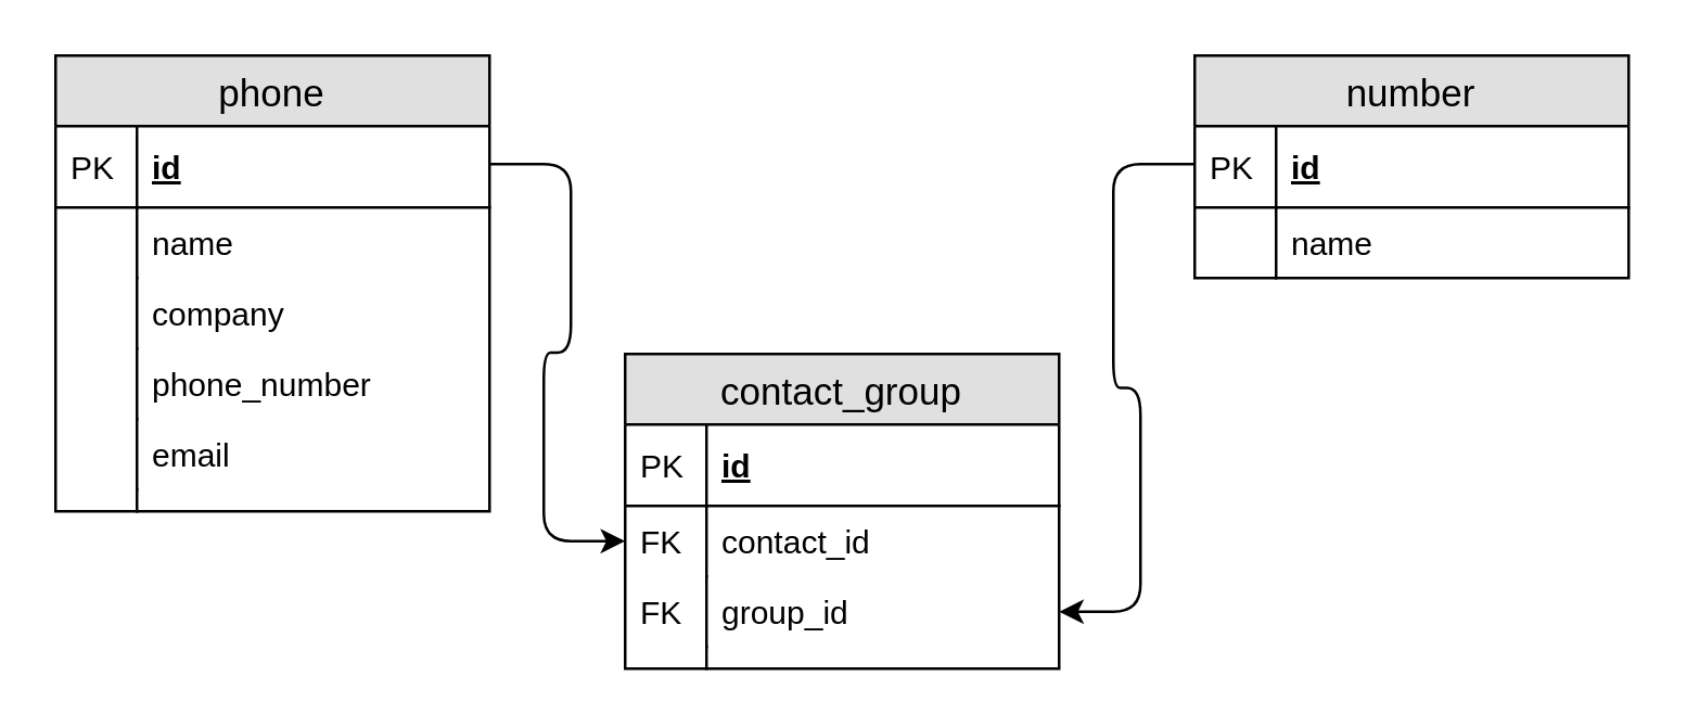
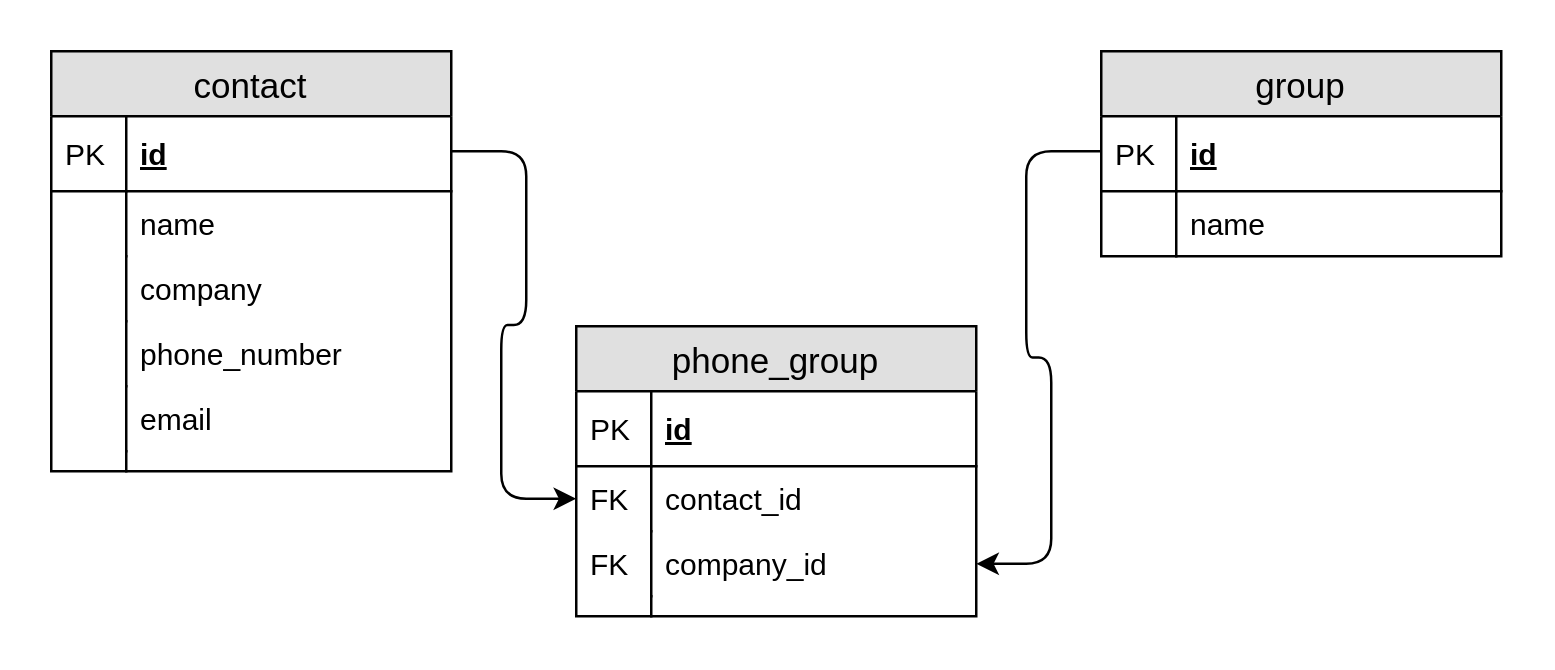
  <mxCell id="0" />
  <mxCell id="1" parent="0" />
- <mxCell id="2" value="number" style="swimlane;fontStyle=0;childLayout=stackLayout;horizontal=1;startSize=26;fillColor=#e0e0e0;horizontalStack=0;resizeParent=1;resizeParentMax=0;resizeLast=0;collapsible=1;marginBottom=0;swimlaneFillColor=#ffffff;align=center;fontSize=14;" vertex="1" parent="1"><mxGeometry x="440" y="20" width="160" height="82" as="geometry"><mxRectangle x="80" y="90" width="90" height="26" as="alternateBounds" /></mxGeometry></mxCell>
+ <mxCell id="2" value="group" style="swimlane;fontStyle=0;childLayout=stackLayout;horizontal=1;startSize=26;fillColor=#e0e0e0;horizontalStack=0;resizeParent=1;resizeParentMax=0;resizeLast=0;collapsible=1;marginBottom=0;swimlaneFillColor=#ffffff;align=center;fontSize=14;" vertex="1" parent="1"><mxGeometry x="440" y="20" width="160" height="82" as="geometry"><mxRectangle x="80" y="90" width="90" height="26" as="alternateBounds" /></mxGeometry></mxCell>
  <mxCell id="3" value="id" style="shape=partialRectangle;top=0;left=0;right=0;bottom=1;align=left;verticalAlign=middle;fillColor=none;spacingLeft=34;spacingRight=4;overflow=hidden;rotatable=0;points=[[0,0.5],[1,0.5]];portConstraint=eastwest;dropTarget=0;fontStyle=5;fontSize=12;" vertex="1" parent="2"><mxGeometry y="26" width="160" height="30" as="geometry" /></mxCell>
  <mxCell id="4" value="PK" style="shape=partialRectangle;top=0;left=0;bottom=0;fillColor=none;align=left;verticalAlign=middle;spacingLeft=4;spacingRight=4;overflow=hidden;rotatable=0;points=[];portConstraint=eastwest;part=1;fontSize=12;" vertex="1" connectable="0" parent="3"><mxGeometry width="30" height="30" as="geometry" /></mxCell>
  <mxCell id="5" value="name" style="shape=partialRectangle;top=0;left=0;right=0;bottom=0;align=left;verticalAlign=top;fillColor=none;spacingLeft=34;spacingRight=4;overflow=hidden;rotatable=0;points=[[0,0.5],[1,0.5]];portConstraint=eastwest;dropTarget=0;fontSize=12;" vertex="1" parent="2"><mxGeometry y="56" width="160" height="26" as="geometry" /></mxCell>
  <mxCell id="6" value="" style="shape=partialRectangle;top=0;left=0;bottom=0;fillColor=none;align=left;verticalAlign=top;spacingLeft=4;spacingRight=4;overflow=hidden;rotatable=0;points=[];portConstraint=eastwest;part=1;fontSize=12;" vertex="1" connectable="0" parent="5"><mxGeometry width="30" height="26" as="geometry" /></mxCell>
- <mxCell id="7" value="contact_group" style="swimlane;fontStyle=0;childLayout=stackLayout;horizontal=1;startSize=26;fillColor=#e0e0e0;horizontalStack=0;resizeParent=1;resizeParentMax=0;resizeLast=0;collapsible=1;marginBottom=0;swimlaneFillColor=#ffffff;align=center;fontSize=14;" vertex="1" parent="1"><mxGeometry x="230" y="130" width="160" height="116" as="geometry"><mxRectangle x="80" y="90" width="90" height="26" as="alternateBounds" /></mxGeometry></mxCell>
+ <mxCell id="7" value="phone_group" style="swimlane;fontStyle=0;childLayout=stackLayout;horizontal=1;startSize=26;fillColor=#e0e0e0;horizontalStack=0;resizeParent=1;resizeParentMax=0;resizeLast=0;collapsible=1;marginBottom=0;swimlaneFillColor=#ffffff;align=center;fontSize=14;" vertex="1" parent="1"><mxGeometry x="230" y="130" width="160" height="116" as="geometry"><mxRectangle x="80" y="90" width="90" height="26" as="alternateBounds" /></mxGeometry></mxCell>
  <mxCell id="8" value="id" style="shape=partialRectangle;top=0;left=0;right=0;bottom=1;align=left;verticalAlign=middle;fillColor=none;spacingLeft=34;spacingRight=4;overflow=hidden;rotatable=0;points=[[0,0.5],[1,0.5]];portConstraint=eastwest;dropTarget=0;fontStyle=5;fontSize=12;" vertex="1" parent="7"><mxGeometry y="26" width="160" height="30" as="geometry" /></mxCell>
  <mxCell id="9" value="PK" style="shape=partialRectangle;top=0;left=0;bottom=0;fillColor=none;align=left;verticalAlign=middle;spacingLeft=4;spacingRight=4;overflow=hidden;rotatable=0;points=[];portConstraint=eastwest;part=1;fontSize=12;" vertex="1" connectable="0" parent="8"><mxGeometry width="30" height="30" as="geometry" /></mxCell>
  <mxCell id="10" value="contact_id" style="shape=partialRectangle;top=0;left=0;right=0;bottom=0;align=left;verticalAlign=top;fillColor=none;spacingLeft=34;spacingRight=4;overflow=hidden;rotatable=0;points=[[0,0.5],[1,0.5]];portConstraint=eastwest;dropTarget=0;fontSize=12;" vertex="1" parent="7"><mxGeometry y="56" width="160" height="26" as="geometry" /></mxCell>
  <mxCell id="11" value="FK" style="shape=partialRectangle;top=0;left=0;bottom=0;fillColor=none;align=left;verticalAlign=top;spacingLeft=4;spacingRight=4;overflow=hidden;rotatable=0;points=[];portConstraint=eastwest;part=1;fontSize=12;" vertex="1" connectable="0" parent="10"><mxGeometry width="30" height="26" as="geometry" /></mxCell>
- <mxCell id="12" value="group_id" style="shape=partialRectangle;top=0;left=0;right=0;bottom=0;align=left;verticalAlign=top;fillColor=none;spacingLeft=34;spacingRight=4;overflow=hidden;rotatable=0;points=[[0,0.5],[1,0.5]];portConstraint=eastwest;dropTarget=0;fontSize=12;" vertex="1" parent="7"><mxGeometry y="82" width="160" height="26" as="geometry" /></mxCell>
+ <mxCell id="12" value="company_id" style="shape=partialRectangle;top=0;left=0;right=0;bottom=0;align=left;verticalAlign=top;fillColor=none;spacingLeft=34;spacingRight=4;overflow=hidden;rotatable=0;points=[[0,0.5],[1,0.5]];portConstraint=eastwest;dropTarget=0;fontSize=12;" vertex="1" parent="7"><mxGeometry y="82" width="160" height="26" as="geometry" /></mxCell>
  <mxCell id="13" value="FK" style="shape=partialRectangle;top=0;left=0;bottom=0;fillColor=none;align=left;verticalAlign=top;spacingLeft=4;spacingRight=4;overflow=hidden;rotatable=0;points=[];portConstraint=eastwest;part=1;fontSize=12;" vertex="1" connectable="0" parent="12"><mxGeometry width="30" height="26" as="geometry" /></mxCell>
  <mxCell id="14" value="" style="shape=partialRectangle;top=0;left=0;right=0;bottom=0;align=left;verticalAlign=top;fillColor=none;spacingLeft=34;spacingRight=4;overflow=hidden;rotatable=0;points=[[0,0.5],[1,0.5]];portConstraint=eastwest;dropTarget=0;fontSize=12;" vertex="1" parent="7"><mxGeometry y="108" width="160" height="8" as="geometry" /></mxCell>
  <mxCell id="15" value="" style="shape=partialRectangle;top=0;left=0;bottom=0;fillColor=none;align=left;verticalAlign=top;spacingLeft=4;spacingRight=4;overflow=hidden;rotatable=0;points=[];portConstraint=eastwest;part=1;fontSize=12;" vertex="1" connectable="0" parent="14"><mxGeometry width="30" height="8" as="geometry" /></mxCell>
- <mxCell id="16" value="phone" style="swimlane;fontStyle=0;childLayout=stackLayout;horizontal=1;startSize=26;fillColor=#e0e0e0;horizontalStack=0;resizeParent=1;resizeParentMax=0;resizeLast=0;collapsible=1;marginBottom=0;swimlaneFillColor=#ffffff;align=center;fontSize=14;" vertex="1" parent="1"><mxGeometry x="20" y="20" width="160" height="168" as="geometry"><mxRectangle x="80" y="90" width="90" height="26" as="alternateBounds" /></mxGeometry></mxCell>
+ <mxCell id="16" value="contact" style="swimlane;fontStyle=0;childLayout=stackLayout;horizontal=1;startSize=26;fillColor=#e0e0e0;horizontalStack=0;resizeParent=1;resizeParentMax=0;resizeLast=0;collapsible=1;marginBottom=0;swimlaneFillColor=#ffffff;align=center;fontSize=14;" vertex="1" parent="1"><mxGeometry x="20" y="20" width="160" height="168" as="geometry"><mxRectangle x="80" y="90" width="90" height="26" as="alternateBounds" /></mxGeometry></mxCell>
  <mxCell id="17" value="id" style="shape=partialRectangle;top=0;left=0;right=0;bottom=1;align=left;verticalAlign=middle;fillColor=none;spacingLeft=34;spacingRight=4;overflow=hidden;rotatable=0;points=[[0,0.5],[1,0.5]];portConstraint=eastwest;dropTarget=0;fontStyle=5;fontSize=12;" vertex="1" parent="16"><mxGeometry y="26" width="160" height="30" as="geometry" /></mxCell>
  <mxCell id="18" value="PK" style="shape=partialRectangle;top=0;left=0;bottom=0;fillColor=none;align=left;verticalAlign=middle;spacingLeft=4;spacingRight=4;overflow=hidden;rotatable=0;points=[];portConstraint=eastwest;part=1;fontSize=12;" vertex="1" connectable="0" parent="17"><mxGeometry width="30" height="30" as="geometry" /></mxCell>
  <mxCell id="19" value="name" style="shape=partialRectangle;top=0;left=0;right=0;bottom=0;align=left;verticalAlign=top;fillColor=none;spacingLeft=34;spacingRight=4;overflow=hidden;rotatable=0;points=[[0,0.5],[1,0.5]];portConstraint=eastwest;dropTarget=0;fontSize=12;" vertex="1" parent="16"><mxGeometry y="56" width="160" height="26" as="geometry" /></mxCell>
  <mxCell id="20" value="" style="shape=partialRectangle;top=0;left=0;bottom=0;fillColor=none;align=left;verticalAlign=top;spacingLeft=4;spacingRight=4;overflow=hidden;rotatable=0;points=[];portConstraint=eastwest;part=1;fontSize=12;" vertex="1" connectable="0" parent="19"><mxGeometry width="30" height="26" as="geometry" /></mxCell>
  <mxCell id="21" value="company" style="shape=partialRectangle;top=0;left=0;right=0;bottom=0;align=left;verticalAlign=top;fillColor=none;spacingLeft=34;spacingRight=4;overflow=hidden;rotatable=0;points=[[0,0.5],[1,0.5]];portConstraint=eastwest;dropTarget=0;fontSize=12;" vertex="1" parent="16"><mxGeometry y="82" width="160" height="26" as="geometry" /></mxCell>
  <mxCell id="22" value="" style="shape=partialRectangle;top=0;left=0;bottom=0;fillColor=none;align=left;verticalAlign=top;spacingLeft=4;spacingRight=4;overflow=hidden;rotatable=0;points=[];portConstraint=eastwest;part=1;fontSize=12;" vertex="1" connectable="0" parent="21"><mxGeometry width="30" height="26" as="geometry" /></mxCell>
  <mxCell id="23" value="phone_number" style="shape=partialRectangle;top=0;left=0;right=0;bottom=0;align=left;verticalAlign=top;fillColor=none;spacingLeft=34;spacingRight=4;overflow=hidden;rotatable=0;points=[[0,0.5],[1,0.5]];portConstraint=eastwest;dropTarget=0;fontSize=12;" vertex="1" parent="16"><mxGeometry y="108" width="160" height="26" as="geometry" /></mxCell>
  <mxCell id="24" value="" style="shape=partialRectangle;top=0;left=0;bottom=0;fillColor=none;align=left;verticalAlign=top;spacingLeft=4;spacingRight=4;overflow=hidden;rotatable=0;points=[];portConstraint=eastwest;part=1;fontSize=12;" vertex="1" connectable="0" parent="23"><mxGeometry width="30" height="26" as="geometry" /></mxCell>
  <mxCell id="25" value="email" style="shape=partialRectangle;top=0;left=0;right=0;bottom=0;align=left;verticalAlign=top;fillColor=none;spacingLeft=34;spacingRight=4;overflow=hidden;rotatable=0;points=[[0,0.5],[1,0.5]];portConstraint=eastwest;dropTarget=0;fontSize=12;" vertex="1" parent="16"><mxGeometry y="134" width="160" height="26" as="geometry" /></mxCell>
  <mxCell id="26" value="" style="shape=partialRectangle;top=0;left=0;bottom=0;fillColor=none;align=left;verticalAlign=top;spacingLeft=4;spacingRight=4;overflow=hidden;rotatable=0;points=[];portConstraint=eastwest;part=1;fontSize=12;" vertex="1" connectable="0" parent="25"><mxGeometry width="30" height="26" as="geometry" /></mxCell>
  <mxCell id="27" value="" style="shape=partialRectangle;top=0;left=0;right=0;bottom=0;align=left;verticalAlign=top;fillColor=none;spacingLeft=34;spacingRight=4;overflow=hidden;rotatable=0;points=[[0,0.5],[1,0.5]];portConstraint=eastwest;dropTarget=0;fontSize=12;" vertex="1" parent="16"><mxGeometry y="160" width="160" height="8" as="geometry" /></mxCell>
  <mxCell id="28" value="" style="shape=partialRectangle;top=0;left=0;bottom=0;fillColor=none;align=left;verticalAlign=top;spacingLeft=4;spacingRight=4;overflow=hidden;rotatable=0;points=[];portConstraint=eastwest;part=1;fontSize=12;" vertex="1" connectable="0" parent="27"><mxGeometry width="30" height="8" as="geometry" /></mxCell>
  <mxCell id="29" value="" style="edgeStyle=entityRelationEdgeStyle;fontSize=12;html=1;endArrow=none;endFill=0;startArrow=classic;startFill=1;exitX=1;exitY=0.5;exitDx=0;exitDy=0;" edge="1" parent="1" source="12"><mxGeometry width="100" height="100" relative="1" as="geometry"><mxPoint x="385" y="-20" as="sourcePoint" /><mxPoint x="440" y="60" as="targetPoint" /></mxGeometry></mxCell>
  <mxCell id="30" value="" style="edgeStyle=entityRelationEdgeStyle;fontSize=12;html=1;endArrow=classic;endFill=1;entryX=0;entryY=0.5;entryDx=0;entryDy=0;startArrow=none;startFill=0;" edge="1" parent="1" target="10"><mxGeometry width="100" height="100" relative="1" as="geometry"><mxPoint x="180" y="60" as="sourcePoint" /><mxPoint x="280" y="-40" as="targetPoint" /></mxGeometry></mxCell>
